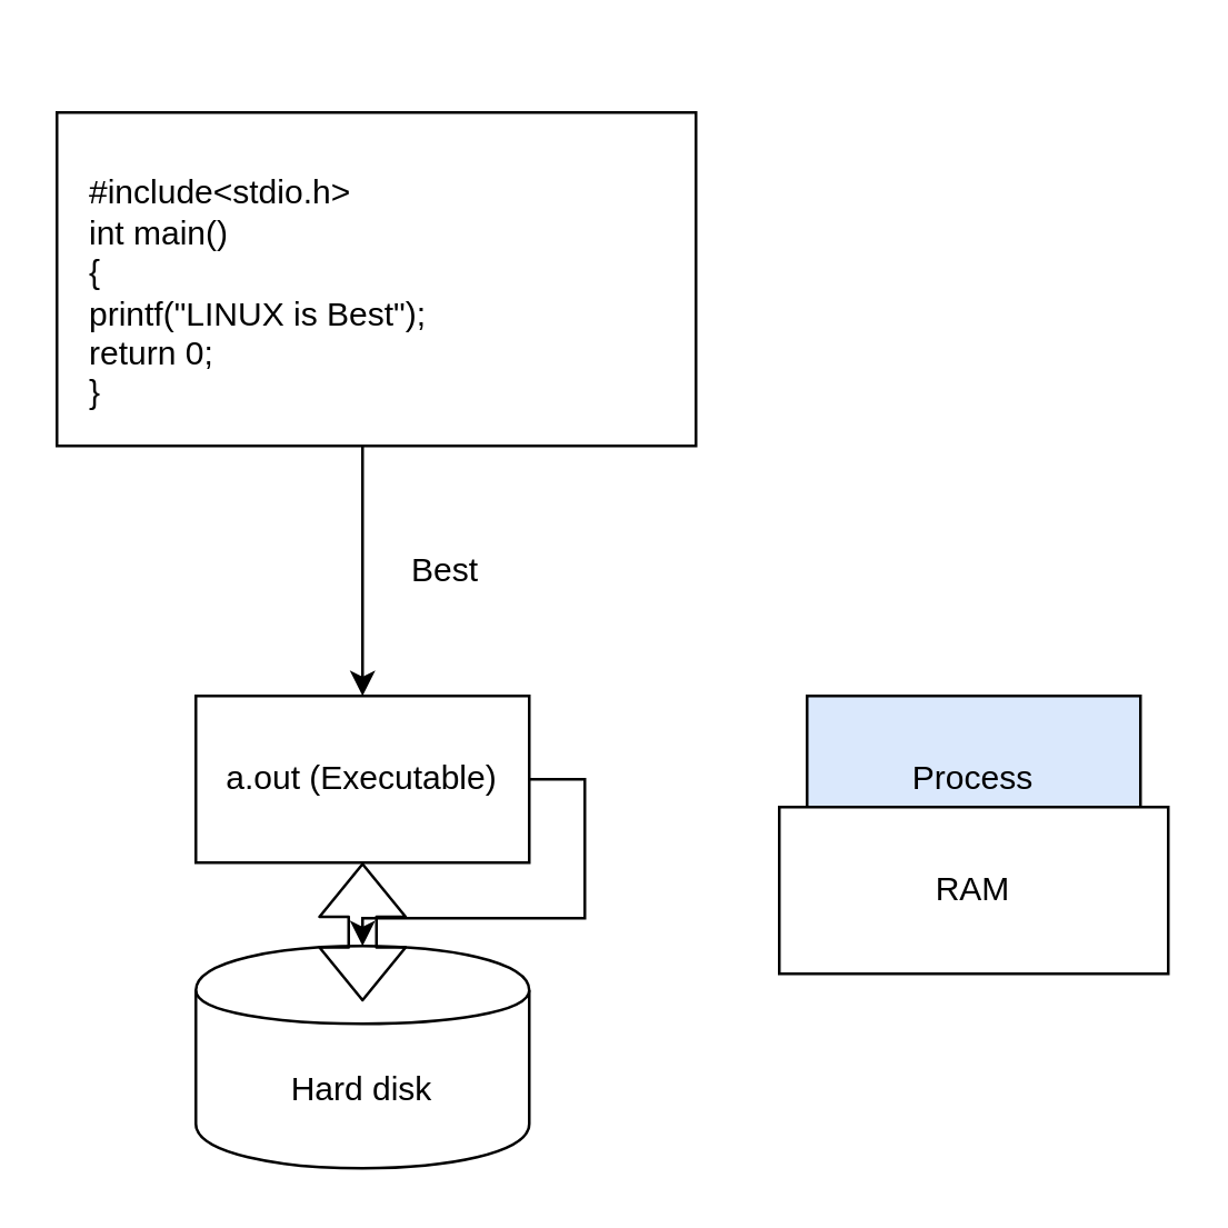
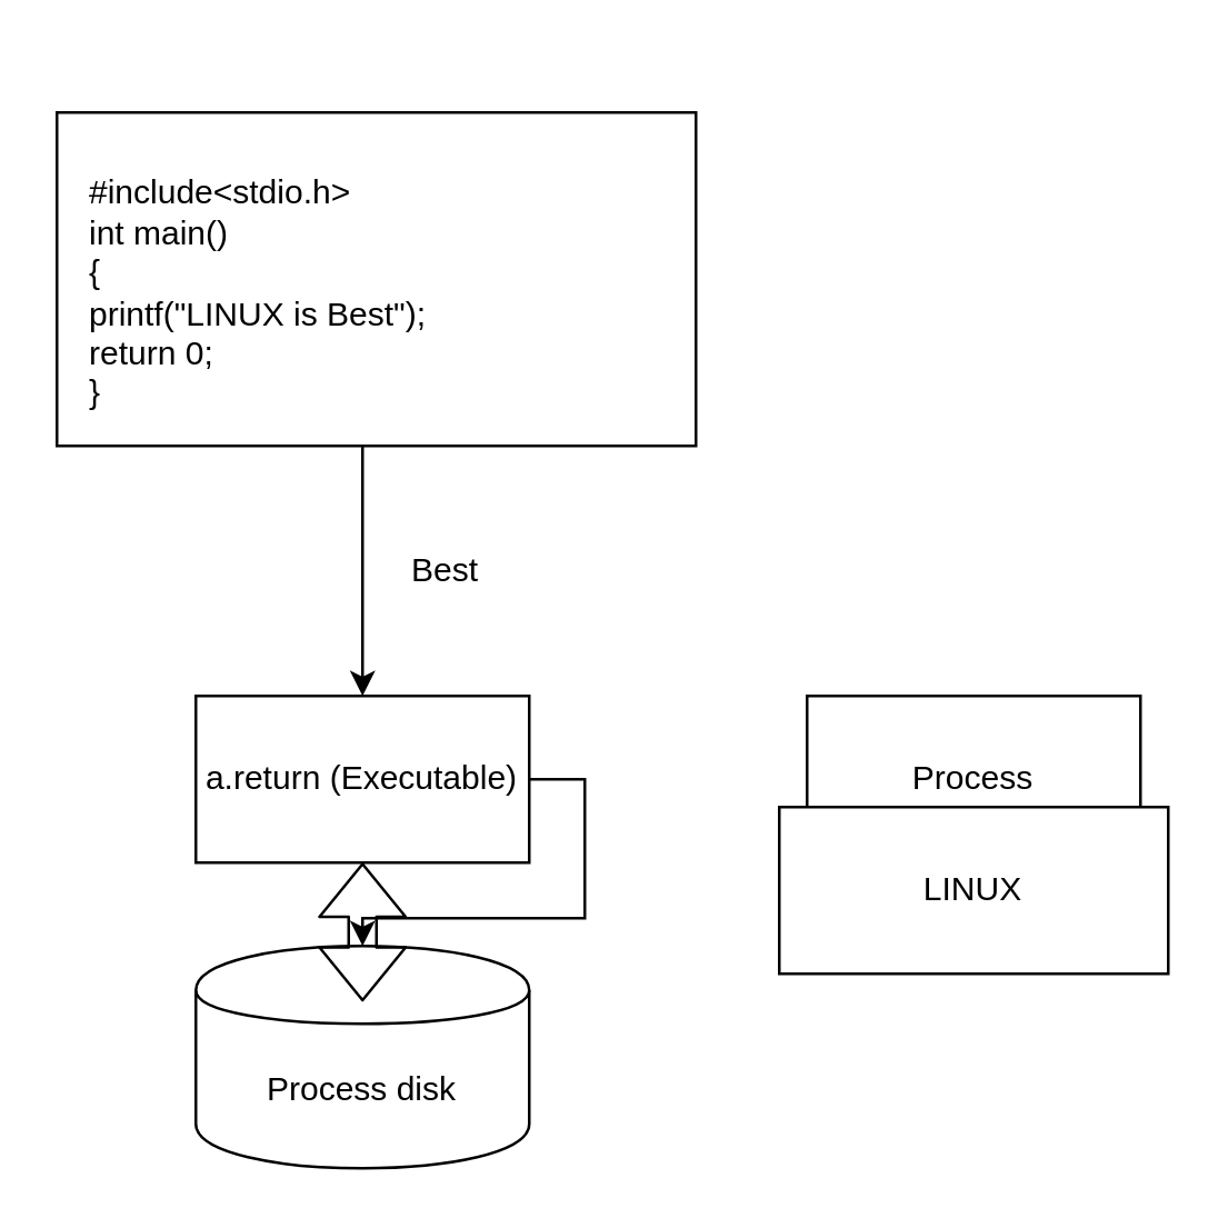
  <mxCell id="0" />
  <mxCell id="1" parent="0" />
  <mxCell id="2" value="" style="rounded=0;whiteSpace=wrap;html=1;" vertex="1" parent="1"><mxGeometry x="20" y="40" width="230" height="120" as="geometry" /></mxCell>
  <mxCell id="3" style="edgeStyle=orthogonalEdgeStyle;rounded=0;orthogonalLoop=1;jettySize=auto;html=1;" edge="1" parent="1"><mxGeometry relative="1" as="geometry"><mxPoint x="130" y="250" as="targetPoint" /><mxPoint x="130" y="160" as="sourcePoint" /></mxGeometry></mxCell>
  <mxCell id="4" value="&lt;div align=&quot;left&quot;&gt;#include&amp;lt;stdio.h&amp;gt;&lt;/div&gt;&lt;div align=&quot;left&quot;&gt;int main()&lt;/div&gt;&lt;div align=&quot;left&quot;&gt;{&lt;/div&gt;&lt;div align=&quot;left&quot;&gt;printf(&quot;LINUX is Best&quot;);&lt;/div&gt;&lt;div align=&quot;left&quot;&gt;return 0;&lt;/div&gt;&lt;div align=&quot;left&quot;&gt;}&lt;br&gt;&lt;/div&gt;" style="text;html=1;strokeColor=none;fillColor=none;align=left;verticalAlign=middle;whiteSpace=wrap;rounded=0;" vertex="1" parent="1"><mxGeometry x="30" y="20" width="200" height="170" as="geometry" /></mxCell>
  <mxCell id="5" style="edgeStyle=orthogonalEdgeStyle;rounded=0;orthogonalLoop=1;jettySize=auto;html=1;exitX=1;exitY=0.5;exitDx=0;exitDy=0;" edge="1" parent="1" source="6" target="7"><mxGeometry relative="1" as="geometry" /></mxCell>
- <mxCell id="6" value="a.out (Executable)" style="rounded=0;whiteSpace=wrap;html=1;" vertex="1" parent="1"><mxGeometry x="70" y="250" width="120" height="60" as="geometry" /></mxCell>
- <mxCell id="7" value="Hard disk" style="shape=cylinder;whiteSpace=wrap;html=1;boundedLbl=1;backgroundOutline=1;" vertex="1" parent="1"><mxGeometry x="70" y="340" width="120" height="80" as="geometry" /></mxCell>
+ <mxCell id="6" value="a.return (Executable)" style="rounded=0;whiteSpace=wrap;html=1;" vertex="1" parent="1"><mxGeometry x="70" y="250" width="120" height="60" as="geometry" /></mxCell>
+ <mxCell id="7" value="Process disk" style="shape=cylinder;whiteSpace=wrap;html=1;boundedLbl=1;backgroundOutline=1;" vertex="1" parent="1"><mxGeometry x="70" y="340" width="120" height="80" as="geometry" /></mxCell>
  <mxCell id="8" value="" style="shape=flexArrow;endArrow=classic;startArrow=classic;html=1;entryX=0.5;entryY=1;entryDx=0;entryDy=0;" edge="1" parent="1" target="6"><mxGeometry width="50" height="50" relative="1" as="geometry"><mxPoint x="130" y="360" as="sourcePoint" /><mxPoint x="150" y="310" as="targetPoint" /></mxGeometry></mxCell>
- <mxCell id="9" value="Process" style="rounded=0;whiteSpace=wrap;html=1;fillColor=#dae8fc;" vertex="1" parent="1"><mxGeometry x="290" y="250" width="120" height="60" as="geometry" /></mxCell>
- <mxCell id="10" value="RAM" style="rounded=0;whiteSpace=wrap;html=1;" vertex="1" parent="1"><mxGeometry x="280" y="290" width="140" height="60" as="geometry" /></mxCell>
+ <mxCell id="9" value="Process" style="rounded=0;whiteSpace=wrap;html=1;" vertex="1" parent="1"><mxGeometry x="290" y="250" width="120" height="60" as="geometry" /></mxCell>
+ <mxCell id="10" value="LINUX" style="rounded=0;whiteSpace=wrap;html=1;" vertex="1" parent="1"><mxGeometry x="280" y="290" width="140" height="60" as="geometry" /></mxCell>
  <mxCell id="11" value="Best " style="text;html=1;strokeColor=none;fillColor=none;align=center;verticalAlign=middle;whiteSpace=wrap;rounded=0;" vertex="1" parent="1"><mxGeometry x="140" y="195" width="40" height="20" as="geometry" /></mxCell>
